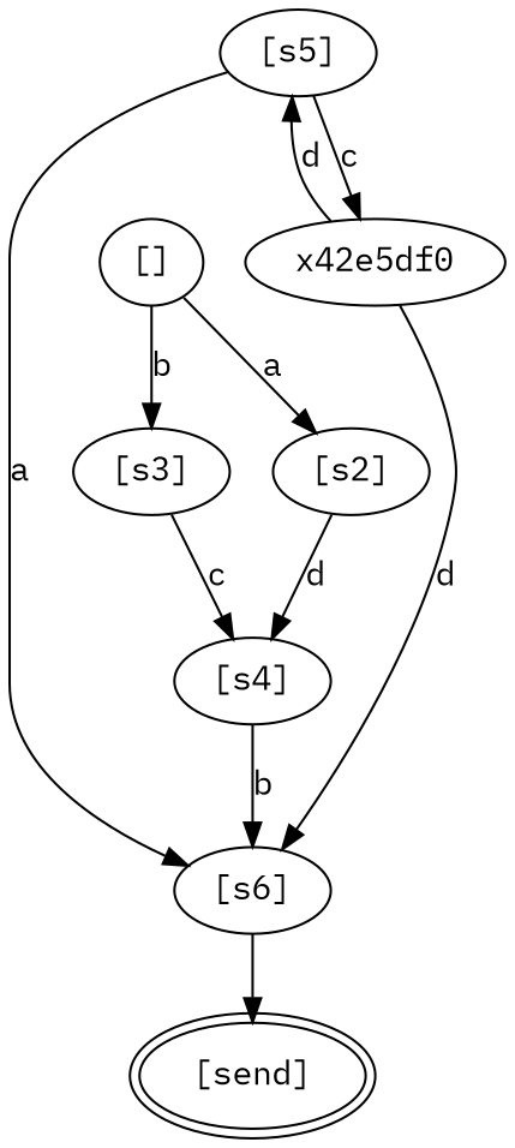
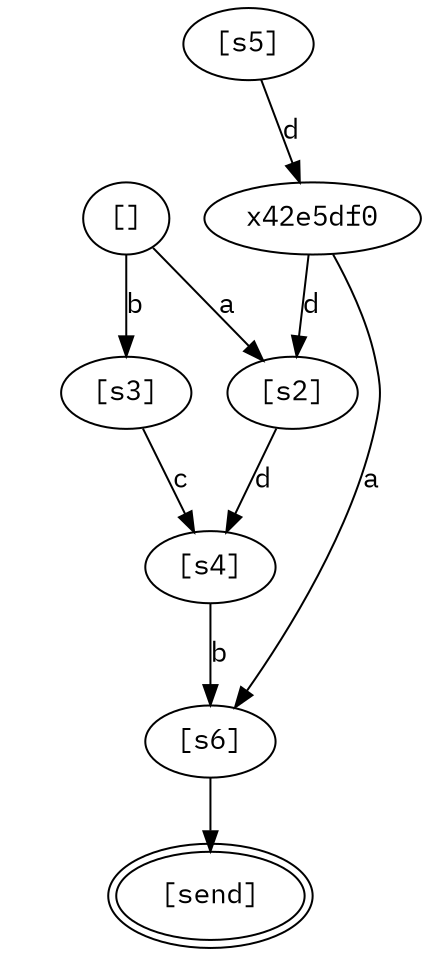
  digraph {
    fontname="IBM Plex Mono"
    node [fontname="IBM Plex Mono"]
    edge [fontname="IBM Plex Mono"]
    n1 [label="[]" width=0.5]
    n2 [label="[s2]" width=0.5]
    n3 [label="[s3]" width=0.5]
    n4 [label="[s4]" width=0.5]
    n5 [label="[s6]" width=0.5]
    n6 [label="[s5]" width=0.5]
    n7 [label=x42e5df0 width=0.5]
    n8 [label="[send]" peripheries=2 width=0.5]
    n1 -> n2 [label=a]
    n1 -> n3 [label=b]
    n2 -> n4 [label=d]
    n3 -> n4 [label=c]
    n4 -> n5 [label=b]
    n5 -> n8
-   n6 -> n5 [label=a]
-   n6 -> n7 [label=c]
-   n7 -> n5 [label=d]
-   n7 -> n6 [label=d]
+   n6 -> n7 [label=d]
+   n7 -> n5 [label=a]
+   n7 -> n2 [label=d]
  }
